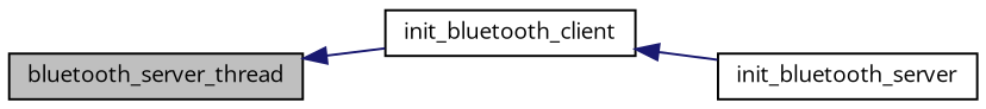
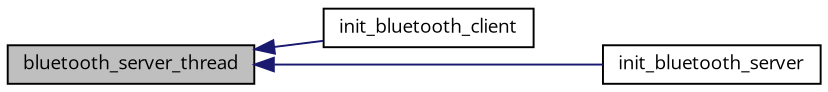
  digraph {
    fontname="Open Sans"
    rankdir=LR
    node [color=black fillcolor=white fontname="Open Sans" fontsize=10 shape=record style=filled]
    edge [color=midnightblue dir=back fontname="Open Sans" fontsize=10 labelfontname=Helvetica labelfontsize=10 style=solid]
    n1 [fillcolor=grey75 fontcolor=black height=0.2 label=bluetooth_server_thread width=0.4]
    n2 [height=0.2 label=init_bluetooth_client width=0.4]
    n3 [height=0.2 label=init_bluetooth_server width=0.4]
    n1 -> n2
-   n2 -> n3
+   n1 -> n3
  }
